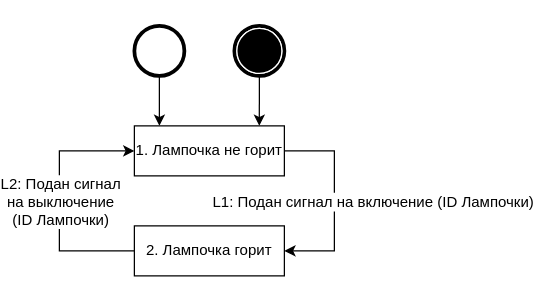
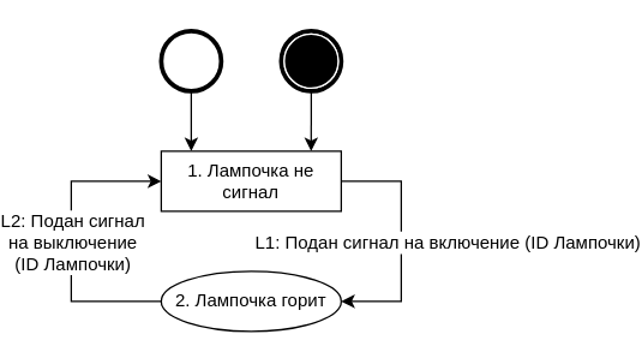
  <mxCell id="0" />
  <mxCell id="1" parent="0" />
  <mxCell id="2" style="edgeStyle=orthogonalEdgeStyle;rounded=0;orthogonalLoop=1;jettySize=auto;html=1;exitX=0.5;exitY=1;exitDx=0;exitDy=0;entryX=0.167;entryY=0;entryDx=0;entryDy=0;entryPerimeter=0;" parent="1" source="3" target="8" edge="1"><mxGeometry relative="1" as="geometry" /></mxCell>
  <mxCell id="3" value="" style="shape=mxgraph.bpmn.shape;html=1;verticalLabelPosition=bottom;labelBackgroundColor=#ffffff;verticalAlign=top;align=center;perimeter=ellipsePerimeter;outlineConnect=0;outline=end;symbol=general;" parent="1" vertex="1"><mxGeometry x="80" y="20" width="40" height="40" as="geometry" /></mxCell>
  <mxCell id="4" style="edgeStyle=orthogonalEdgeStyle;rounded=0;orthogonalLoop=1;jettySize=auto;html=1;exitX=0.5;exitY=1;exitDx=0;exitDy=0;entryX=0.833;entryY=0;entryDx=0;entryDy=0;entryPerimeter=0;" parent="1" source="5" target="8" edge="1"><mxGeometry relative="1" as="geometry" /></mxCell>
  <mxCell id="5" value="" style="shape=mxgraph.bpmn.shape;html=1;verticalLabelPosition=bottom;labelBackgroundColor=#ffffff;verticalAlign=top;align=center;perimeter=ellipsePerimeter;outlineConnect=0;outline=end;symbol=terminate;" parent="1" vertex="1"><mxGeometry x="160" y="20" width="40" height="40" as="geometry" /></mxCell>
  <mxCell id="6" style="edgeStyle=orthogonalEdgeStyle;rounded=0;orthogonalLoop=1;jettySize=auto;html=1;exitX=1;exitY=0.5;exitDx=0;exitDy=0;entryX=1;entryY=0.5;entryDx=0;entryDy=0;" parent="1" source="8" target="11" edge="1"><mxGeometry relative="1" as="geometry"><Array as="points"><mxPoint x="240" y="120" /><mxPoint x="240" y="200" /></Array></mxGeometry></mxCell>
  <mxCell id="7" value="L1: Подан сигнал на включение (ID Лампочки)&lt;br&gt;" style="text;html=1;resizable=0;points=[];align=center;verticalAlign=middle;labelBackgroundColor=#ffffff;" parent="6" vertex="1" connectable="0"><mxGeometry x="-0.05" y="1" relative="1" as="geometry"><mxPoint x="29" y="4" as="offset" /></mxGeometry></mxCell>
- <mxCell id="8" value="1. Лампочка не горит&lt;br&gt;" style="rounded=0;whiteSpace=wrap;html=1;" parent="1" vertex="1"><mxGeometry x="80" y="100" width="120" height="40" as="geometry" /></mxCell>
+ <mxCell id="8" value="1. Лампочка не сигнал&lt;br&gt;" style="rounded=0;whiteSpace=wrap;html=1;" parent="1" vertex="1"><mxGeometry x="80" y="100" width="120" height="40" as="geometry" /></mxCell>
  <mxCell id="9" style="edgeStyle=orthogonalEdgeStyle;rounded=0;orthogonalLoop=1;jettySize=auto;html=1;exitX=0;exitY=0.5;exitDx=0;exitDy=0;entryX=0;entryY=0.5;entryDx=0;entryDy=0;" parent="1" source="11" target="8" edge="1"><mxGeometry relative="1" as="geometry"><Array as="points"><mxPoint x="20" y="200" /><mxPoint x="20" y="120" /></Array></mxGeometry></mxCell>
  <mxCell id="10" value="L2: Подан сигнал &lt;br&gt;на выключение&lt;br&gt;(ID Лампочки)&lt;br&gt;" style="text;html=1;resizable=0;points=[];align=center;verticalAlign=middle;labelBackgroundColor=#ffffff;" parent="9" vertex="1" connectable="0"><mxGeometry x="-0.01" y="-2" relative="1" as="geometry"><mxPoint x="-2" y="-1" as="offset" /></mxGeometry></mxCell>
- <mxCell id="11" value="2. Лампочка горит&lt;br&gt;" style="rounded=0;whiteSpace=wrap;html=1;" parent="1" vertex="1"><mxGeometry x="80" y="180" width="120" height="40" as="geometry" /></mxCell>
+ <mxCell id="11" value="2. Лампочка горит&lt;br&gt;" style="ellipse;whiteSpace=wrap;html=1;" parent="1" vertex="1"><mxGeometry x="80" y="180" width="120" height="40" as="geometry" /></mxCell>
